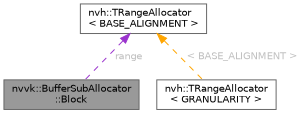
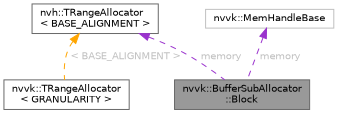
  digraph {
    node [color=gray40 fillcolor=white fontname=Helvetica fontsize=10 shape=box style=filled]
    edge [color=darkorchid3 dir=back fontcolor=grey fontname=Helvetica fontsize=10 labelfontname=Helvetica labelfontsize=10 style=dashed]
    n1 [fillcolor=grey60 fontcolor=black height=0.2 label="nvvk::BufferSubAllocator\l::Block" width=0.4]
    n2 [height=0.2 label="nvh::TRangeAllocator\l\< BASE_ALIGNMENT \>" width=0.4]
-   n3 [height=0.2 label="nvh::TRangeAllocator\l\< GRANULARITY \>" width=0.4]
-   n2 -> n1 [label=" range"]
+   n3 [height=0.2 label="nvvk::TRangeAllocator\l\< GRANULARITY \>" width=0.4]
+   n4 [color=grey75 height=0.2 label="nvvk::MemHandleBase" width=0.4]
+   n2 -> n1 [label=" memory"]
    n2 -> n3 [color=orange label=" \< BASE_ALIGNMENT \>"]
+   n4 -> n1 [label=" memory"]
  }
